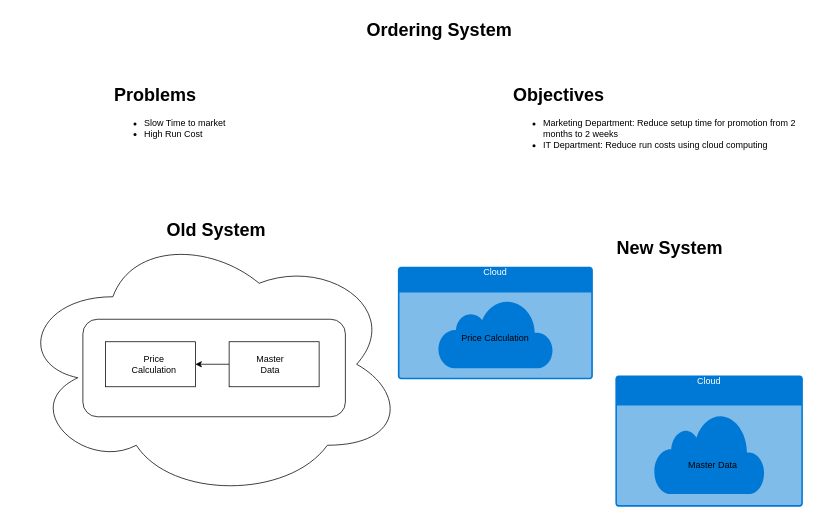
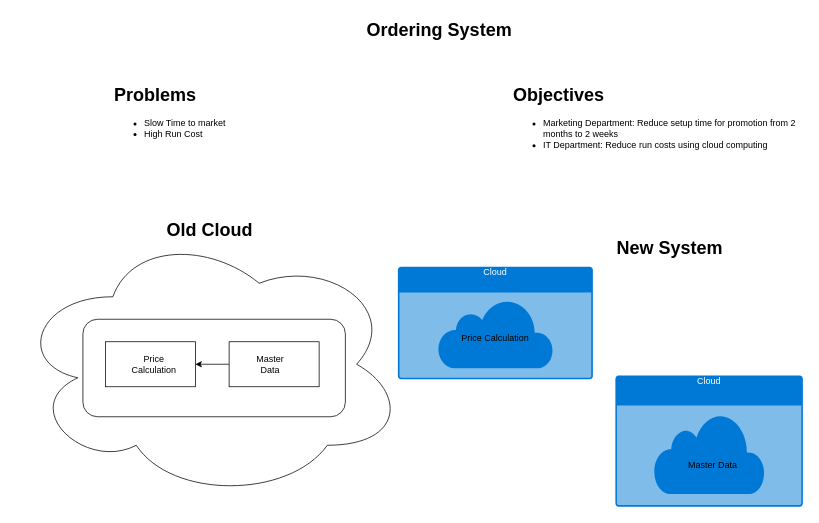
  <mxCell id="0" />
  <mxCell id="1" parent="0" />
  <mxCell id="2" value="Ordering System" style="text;strokeColor=none;fillColor=none;html=1;fontSize=24;fontStyle=1;verticalAlign=middle;align=center;" parent="1" vertex="1"><mxGeometry x="390" y="20" width="390" height="40" as="geometry" /></mxCell>
  <mxCell id="3" value="&lt;h1 style=&quot;margin-top: 0px;&quot;&gt;Problems&lt;/h1&gt;&lt;p&gt;&lt;/p&gt;&lt;ul&gt;&lt;li&gt;Slow Time to market&lt;/li&gt;&lt;li&gt;High Run Cost&lt;/li&gt;&lt;/ul&gt;&lt;p&gt;&lt;/p&gt;" style="text;html=1;whiteSpace=wrap;overflow=hidden;rounded=0;" vertex="1" parent="1"><mxGeometry x="150" y="105" width="180" height="100" as="geometry" /></mxCell>
  <mxCell id="4" value="&lt;h1 style=&quot;margin-top: 0px;&quot;&gt;Objectives&lt;/h1&gt;&lt;p&gt;&lt;/p&gt;&lt;ul&gt;&lt;li&gt;Marketing Department: Reduce setup time for promotion from 2 months to 2 weeks&lt;/li&gt;&lt;li&gt;IT Department: Reduce run costs using cloud computing&lt;/li&gt;&lt;/ul&gt;&lt;p&gt;&lt;/p&gt;" style="text;html=1;whiteSpace=wrap;overflow=hidden;rounded=0;" vertex="1" parent="1"><mxGeometry x="682" y="105" width="388" height="100" as="geometry" /></mxCell>
  <mxCell id="5" value="" style="ellipse;shape=cloud;whiteSpace=wrap;html=1;" vertex="1" parent="1"><mxGeometry x="20" y="305" width="520" height="360" as="geometry" /></mxCell>
  <mxCell id="6" value="" style="rounded=1;whiteSpace=wrap;html=1;" vertex="1" parent="1"><mxGeometry x="110" y="425" width="350" height="130" as="geometry" /></mxCell>
  <mxCell id="7" value="" style="rounded=0;whiteSpace=wrap;html=1;" vertex="1" parent="1"><mxGeometry x="140" y="455" width="120" height="60" as="geometry" /></mxCell>
  <mxCell id="8" style="edgeStyle=orthogonalEdgeStyle;rounded=0;orthogonalLoop=1;jettySize=auto;html=1;exitX=0;exitY=0.5;exitDx=0;exitDy=0;entryX=1;entryY=0.5;entryDx=0;entryDy=0;" edge="1" parent="1" source="9" target="7"><mxGeometry relative="1" as="geometry" /></mxCell>
  <mxCell id="9" value="" style="rounded=0;whiteSpace=wrap;html=1;" vertex="1" parent="1"><mxGeometry x="305" y="455" width="120" height="60" as="geometry" /></mxCell>
  <mxCell id="10" value="Price Calculation" style="text;html=1;align=center;verticalAlign=middle;whiteSpace=wrap;rounded=0;" vertex="1" parent="1"><mxGeometry x="160" y="470" width="90" height="30" as="geometry" /></mxCell>
  <mxCell id="11" value="Master Data" style="text;html=1;align=center;verticalAlign=middle;whiteSpace=wrap;rounded=0;" vertex="1" parent="1"><mxGeometry x="330" y="470" width="60" height="30" as="geometry" /></mxCell>
- <mxCell id="12" value="&lt;h1 style=&quot;margin-top: 0px;&quot;&gt;Old System&lt;/h1&gt;" style="text;html=1;whiteSpace=wrap;overflow=hidden;rounded=0;" vertex="1" parent="1"><mxGeometry x="220" y="285" width="180" height="40" as="geometry" /></mxCell>
+ <mxCell id="12" value="&lt;h1 style=&quot;margin-top: 0px;&quot;&gt;Old Cloud&lt;/h1&gt;" style="text;html=1;whiteSpace=wrap;overflow=hidden;rounded=0;" vertex="1" parent="1"><mxGeometry x="220" y="285" width="180" height="40" as="geometry" /></mxCell>
  <mxCell id="13" value="Cloud" style="html=1;whiteSpace=wrap;strokeColor=none;fillColor=#0079D6;labelPosition=center;verticalLabelPosition=middle;verticalAlign=top;align=center;fontSize=12;outlineConnect=0;spacingTop=-6;fontColor=#FFFFFF;sketch=0;shape=mxgraph.sitemap.cloud;" vertex="1" parent="1"><mxGeometry x="530" y="355" width="260" height="150" as="geometry" /></mxCell>
  <mxCell id="14" value="Cloud" style="html=1;whiteSpace=wrap;strokeColor=none;fillColor=#0079D6;labelPosition=center;verticalLabelPosition=middle;verticalAlign=top;align=center;fontSize=12;outlineConnect=0;spacingTop=-6;fontColor=#FFFFFF;sketch=0;shape=mxgraph.sitemap.cloud;" vertex="1" parent="1"><mxGeometry x="820" y="500" width="250" height="175" as="geometry" /></mxCell>
  <mxCell id="15" value="Price Calculation" style="text;html=1;align=center;verticalAlign=middle;whiteSpace=wrap;rounded=0;" vertex="1" parent="1"><mxGeometry x="610" y="435" width="100" height="30" as="geometry" /></mxCell>
  <mxCell id="16" value="Master Data" style="text;html=1;align=center;verticalAlign=middle;whiteSpace=wrap;rounded=0;" vertex="1" parent="1"><mxGeometry x="900" y="605" width="100" height="30" as="geometry" /></mxCell>
  <mxCell id="17" value="&lt;h1 style=&quot;margin-top: 0px;&quot;&gt;New System&lt;/h1&gt;" style="text;html=1;whiteSpace=wrap;overflow=hidden;rounded=0;" vertex="1" parent="1"><mxGeometry x="820" y="310" width="180" height="40" as="geometry" /></mxCell>
